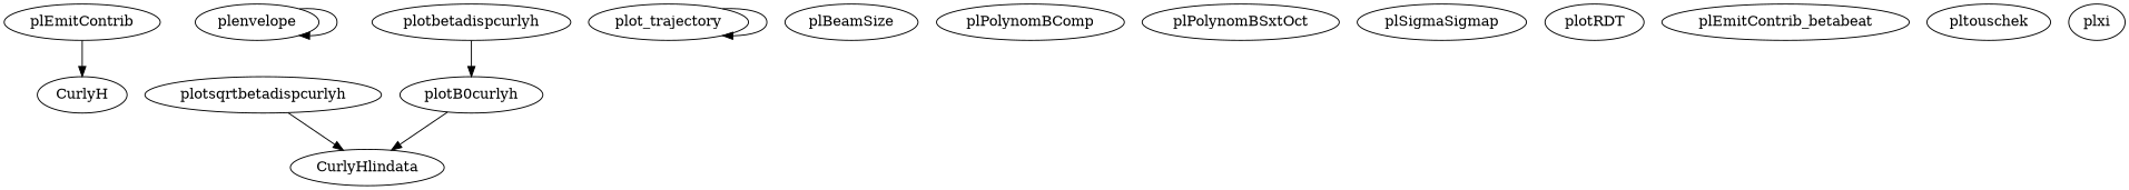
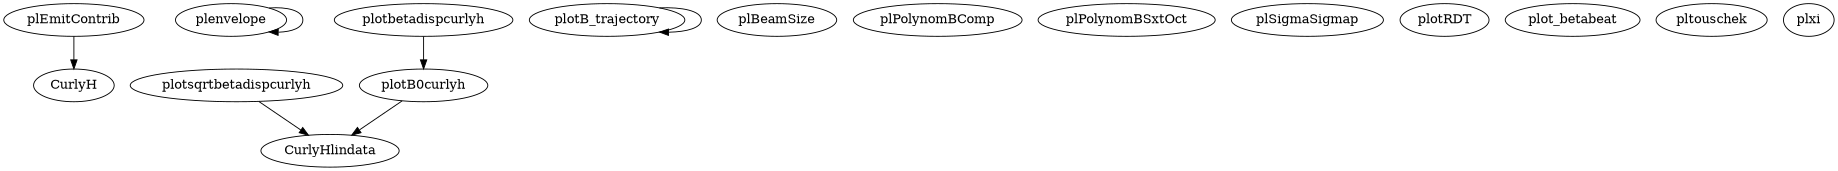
  digraph {
    plEmitContrib
    CurlyH
    plenvelope
    plotB0curlyh
    CurlyHlindata
-   plot_trajectory
+   plot_trajectory [label=plotB_trajectory]
    plotbetadispcurlyh
    plotsqrtbetadispcurlyh
    plBeamSize
    plPolynomBComp
    plPolynomBSxtOct
    plSigmaSigmap
    plotRDT
-   plot_betabeat [label=plEmitContrib_betabeat]
+   plot_betabeat
    pltouschek
    plxi
    plEmitContrib -> CurlyH
    plenvelope -> plenvelope
    plotB0curlyh -> CurlyHlindata
    plot_trajectory -> plot_trajectory
    plotbetadispcurlyh -> plotB0curlyh
    plotsqrtbetadispcurlyh -> CurlyHlindata
  }
